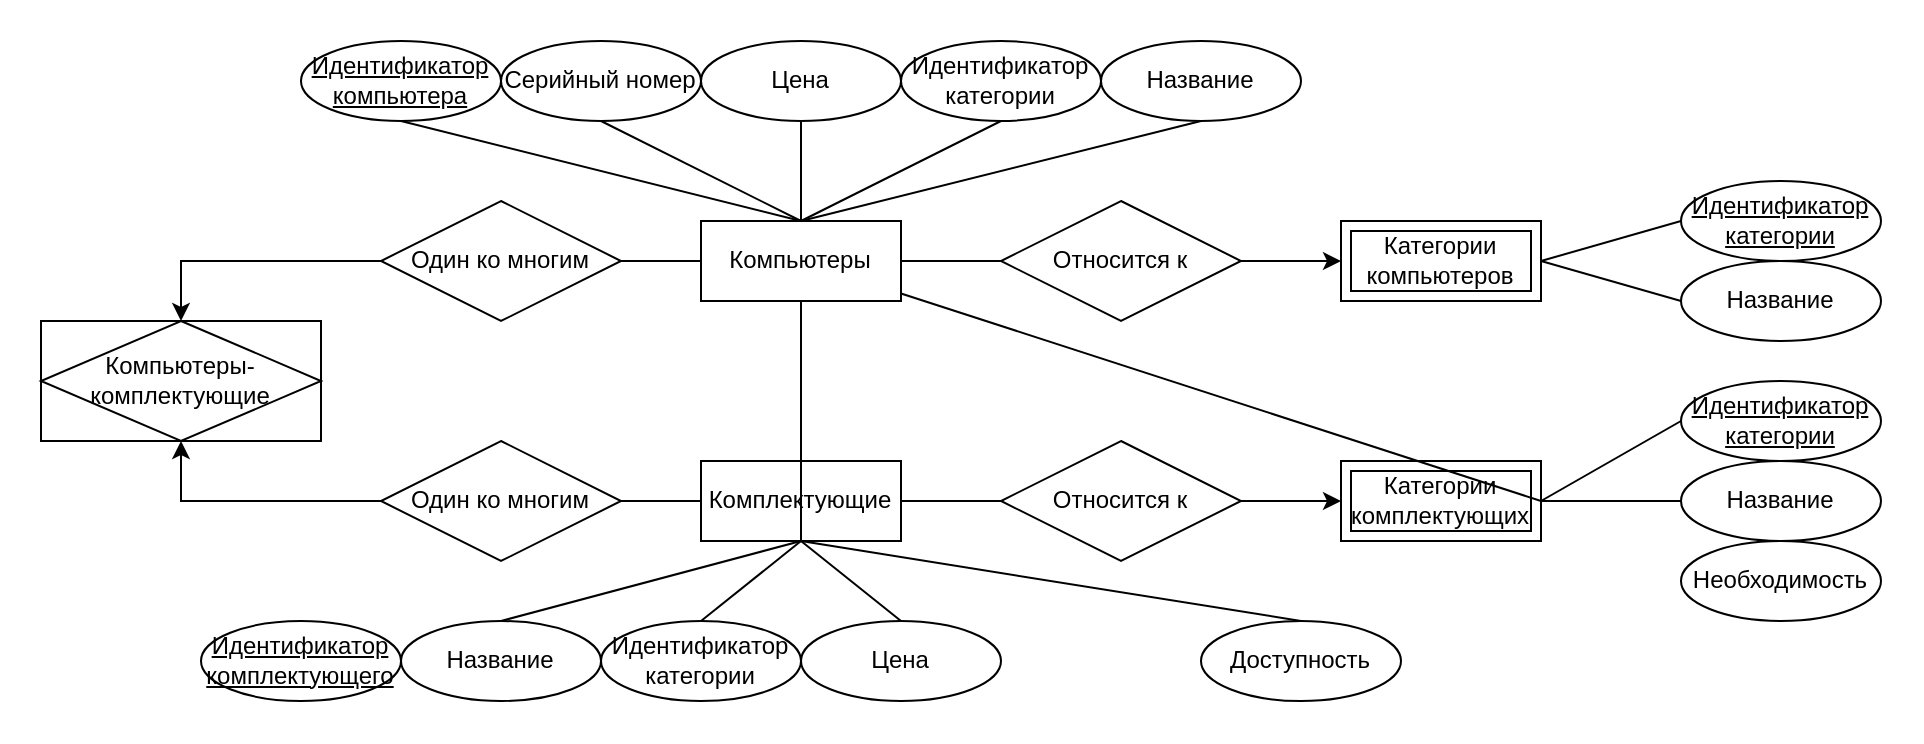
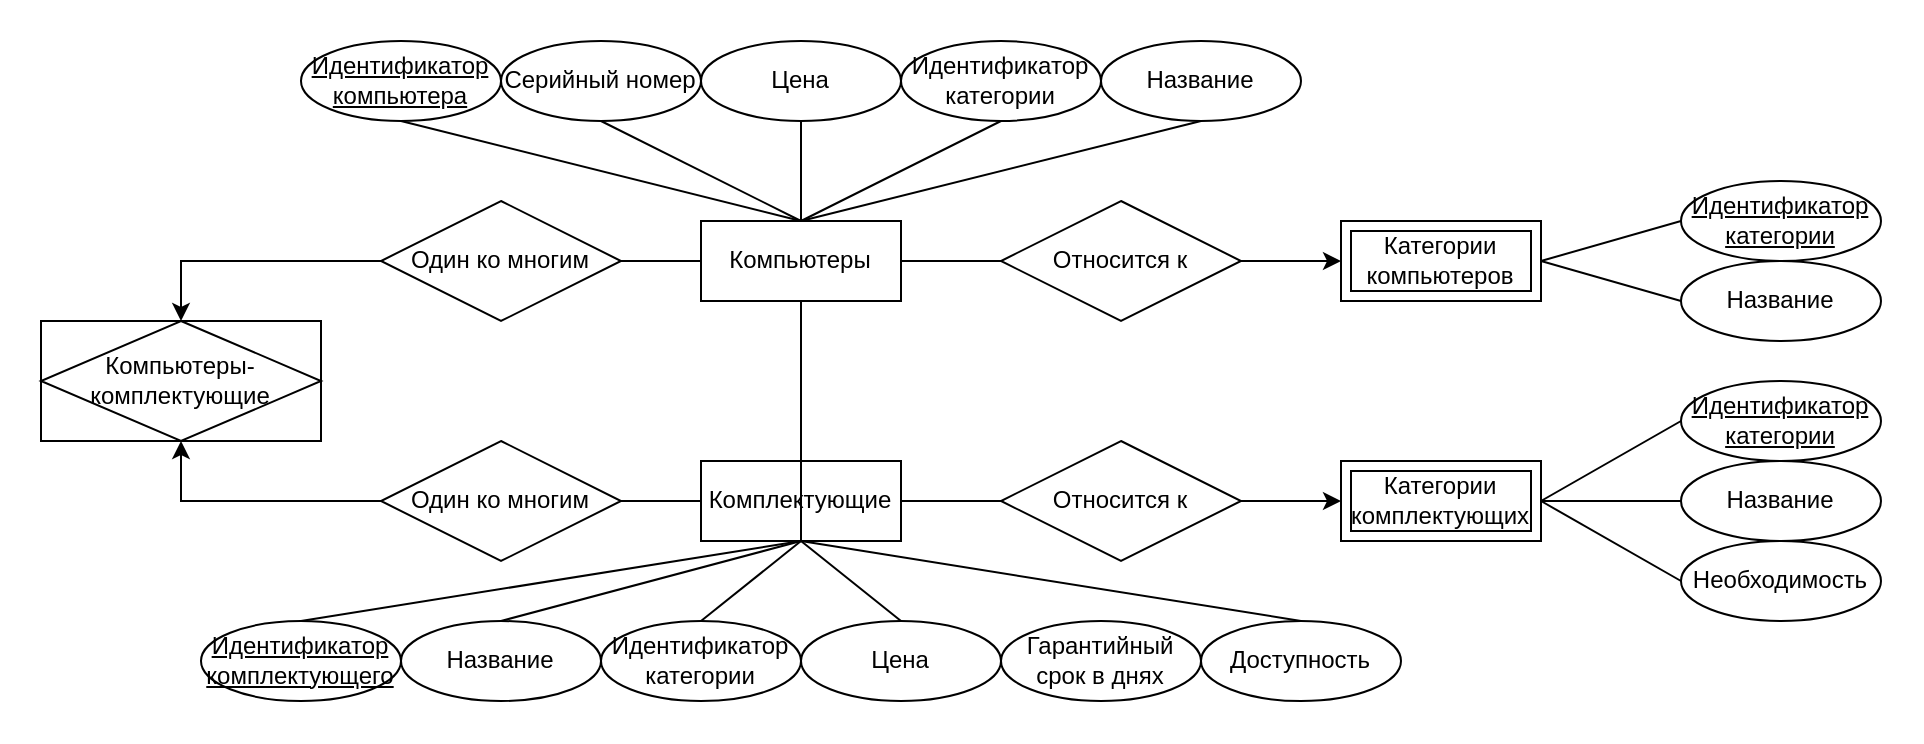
  <mxCell id="0" />
  <mxCell id="1" parent="0" />
  <mxCell id="2" value="&lt;div&gt;Компьютеры&lt;/div&gt;" style="whiteSpace=wrap;html=1;align=center;" vertex="1" parent="1"><mxGeometry x="350" y="110" width="100" height="40" as="geometry" /></mxCell>
  <mxCell id="3" value="Категории компьютеров" style="shape=ext;margin=3;double=1;whiteSpace=wrap;html=1;align=center;" vertex="1" parent="1"><mxGeometry x="670" y="110" width="100" height="40" as="geometry" /></mxCell>
  <mxCell id="4" value="Категории комплектующих" style="shape=ext;margin=3;double=1;whiteSpace=wrap;html=1;align=center;" vertex="1" parent="1"><mxGeometry x="670" y="230" width="100" height="40" as="geometry" /></mxCell>
  <mxCell id="5" value="Комплектующие" style="whiteSpace=wrap;html=1;align=center;" vertex="1" parent="1"><mxGeometry x="350" y="230" width="100" height="40" as="geometry" /></mxCell>
  <mxCell id="6" value="Компьютеры-комплектующие" style="shape=associativeEntity;whiteSpace=wrap;html=1;align=center;" vertex="1" parent="1"><mxGeometry x="20" y="160" width="140" height="60" as="geometry" /></mxCell>
  <mxCell id="7" style="edgeStyle=orthogonalEdgeStyle;rounded=0;orthogonalLoop=1;jettySize=auto;html=1;exitX=1;exitY=0.5;exitDx=0;exitDy=0;entryX=0;entryY=0.5;entryDx=0;entryDy=0;" edge="1" parent="1" source="8" target="3"><mxGeometry relative="1" as="geometry" /></mxCell>
  <mxCell id="8" value="Относится к" style="shape=rhombus;perimeter=rhombusPerimeter;whiteSpace=wrap;html=1;align=center;" vertex="1" parent="1"><mxGeometry x="500" y="100" width="120" height="60" as="geometry" /></mxCell>
  <mxCell id="9" style="edgeStyle=orthogonalEdgeStyle;rounded=0;orthogonalLoop=1;jettySize=auto;html=1;exitX=1;exitY=0.5;exitDx=0;exitDy=0;entryX=0;entryY=0.5;entryDx=0;entryDy=0;" edge="1" parent="1" source="10" target="4"><mxGeometry relative="1" as="geometry" /></mxCell>
  <mxCell id="10" value="Относится к" style="shape=rhombus;perimeter=rhombusPerimeter;whiteSpace=wrap;html=1;align=center;" vertex="1" parent="1"><mxGeometry x="500" y="220" width="120" height="60" as="geometry" /></mxCell>
  <mxCell id="11" style="edgeStyle=orthogonalEdgeStyle;rounded=0;orthogonalLoop=1;jettySize=auto;html=1;exitX=0;exitY=0.5;exitDx=0;exitDy=0;entryX=0.5;entryY=0;entryDx=0;entryDy=0;" edge="1" parent="1" source="12" target="6"><mxGeometry relative="1" as="geometry" /></mxCell>
  <mxCell id="12" value="&lt;div&gt;Один ко многим&lt;/div&gt;" style="shape=rhombus;perimeter=rhombusPerimeter;whiteSpace=wrap;html=1;align=center;" vertex="1" parent="1"><mxGeometry x="190" y="100" width="120" height="60" as="geometry" /></mxCell>
  <mxCell id="13" style="edgeStyle=orthogonalEdgeStyle;rounded=0;orthogonalLoop=1;jettySize=auto;html=1;exitX=0;exitY=0.5;exitDx=0;exitDy=0;entryX=0.5;entryY=1;entryDx=0;entryDy=0;" edge="1" parent="1" source="14" target="6"><mxGeometry relative="1" as="geometry" /></mxCell>
  <mxCell id="14" value="&lt;div&gt;Один ко многим&lt;/div&gt;" style="shape=rhombus;perimeter=rhombusPerimeter;whiteSpace=wrap;html=1;align=center;" vertex="1" parent="1"><mxGeometry x="190" y="220" width="120" height="60" as="geometry" /></mxCell>
  <mxCell id="15" value="" style="endArrow=none;html=1;rounded=0;entryX=0;entryY=0.5;entryDx=0;entryDy=0;exitX=1;exitY=0.5;exitDx=0;exitDy=0;" edge="1" parent="1" source="12" target="2"><mxGeometry width="50" height="50" relative="1" as="geometry"><mxPoint x="410" y="280" as="sourcePoint" /><mxPoint x="460" y="230" as="targetPoint" /></mxGeometry></mxCell>
  <mxCell id="16" value="" style="endArrow=none;html=1;rounded=0;entryX=1;entryY=0.5;entryDx=0;entryDy=0;exitX=0;exitY=0.5;exitDx=0;exitDy=0;" edge="1" parent="1" source="5" target="14"><mxGeometry width="50" height="50" relative="1" as="geometry"><mxPoint x="410" y="280" as="sourcePoint" /><mxPoint x="460" y="230" as="targetPoint" /></mxGeometry></mxCell>
  <mxCell id="17" value="" style="endArrow=none;html=1;rounded=0;entryX=0;entryY=0.5;entryDx=0;entryDy=0;exitX=1;exitY=0.5;exitDx=0;exitDy=0;" edge="1" parent="1" source="2" target="8"><mxGeometry width="50" height="50" relative="1" as="geometry"><mxPoint x="410" y="280" as="sourcePoint" /><mxPoint x="460" y="230" as="targetPoint" /></mxGeometry></mxCell>
  <mxCell id="18" value="" style="endArrow=none;html=1;rounded=0;entryX=0;entryY=0.5;entryDx=0;entryDy=0;exitX=1;exitY=0.5;exitDx=0;exitDy=0;" edge="1" parent="1" source="5" target="10"><mxGeometry width="50" height="50" relative="1" as="geometry"><mxPoint x="410" y="280" as="sourcePoint" /><mxPoint x="460" y="230" as="targetPoint" /></mxGeometry></mxCell>
  <mxCell id="19" value="Серийный номер" style="ellipse;whiteSpace=wrap;html=1;align=center;" vertex="1" parent="1"><mxGeometry x="250" y="20" width="100" height="40" as="geometry" /></mxCell>
  <mxCell id="20" value="Цена" style="ellipse;whiteSpace=wrap;html=1;align=center;" vertex="1" parent="1"><mxGeometry x="350" y="20" width="100" height="40" as="geometry" /></mxCell>
  <mxCell id="21" value="Идентификатор категории" style="ellipse;whiteSpace=wrap;html=1;align=center;" vertex="1" parent="1"><mxGeometry x="450" y="20" width="100" height="40" as="geometry" /></mxCell>
  <mxCell id="22" value="Название" style="ellipse;whiteSpace=wrap;html=1;align=center;" vertex="1" parent="1"><mxGeometry x="550" y="20" width="100" height="40" as="geometry" /></mxCell>
  <mxCell id="23" value="Название" style="ellipse;whiteSpace=wrap;html=1;align=center;" vertex="1" parent="1"><mxGeometry x="200" y="310" width="100" height="40" as="geometry" /></mxCell>
  <mxCell id="24" value="Идентификатор категории" style="ellipse;whiteSpace=wrap;html=1;align=center;" vertex="1" parent="1"><mxGeometry x="300" y="310" width="100" height="40" as="geometry" /></mxCell>
  <mxCell id="25" value="Цена" style="ellipse;whiteSpace=wrap;html=1;align=center;" vertex="1" parent="1"><mxGeometry x="400" y="310" width="100" height="40" as="geometry" /></mxCell>
+ <mxCell id="26" value="Гарантийный срок в днях" style="ellipse;whiteSpace=wrap;html=1;align=center;" vertex="1" parent="1"><mxGeometry x="500" y="310" width="100" height="40" as="geometry" /></mxCell>
  <mxCell id="27" value="Доступность" style="ellipse;whiteSpace=wrap;html=1;align=center;" vertex="1" parent="1"><mxGeometry x="600" y="310" width="100" height="40" as="geometry" /></mxCell>
  <mxCell id="28" value="Название" style="ellipse;whiteSpace=wrap;html=1;align=center;" vertex="1" parent="1"><mxGeometry x="840" y="130" width="100" height="40" as="geometry" /></mxCell>
  <mxCell id="29" value="Название" style="ellipse;whiteSpace=wrap;html=1;align=center;" vertex="1" parent="1"><mxGeometry x="840" y="230" width="100" height="40" as="geometry" /></mxCell>
  <mxCell id="30" value="Необходимость" style="ellipse;whiteSpace=wrap;html=1;align=center;" vertex="1" parent="1"><mxGeometry x="840" y="270" width="100" height="40" as="geometry" /></mxCell>
  <mxCell id="31" value="Идентификатор комплектующего" style="ellipse;whiteSpace=wrap;html=1;align=center;fontStyle=4;" vertex="1" parent="1"><mxGeometry x="100" y="310" width="100" height="40" as="geometry" /></mxCell>
  <mxCell id="32" value="Идентификатор категории" style="ellipse;whiteSpace=wrap;html=1;align=center;fontStyle=4;" vertex="1" parent="1"><mxGeometry x="840" y="190" width="100" height="40" as="geometry" /></mxCell>
  <mxCell id="33" value="Идентификатор компьютера" style="ellipse;whiteSpace=wrap;html=1;align=center;fontStyle=4;" vertex="1" parent="1"><mxGeometry x="150" y="20" width="100" height="40" as="geometry" /></mxCell>
  <mxCell id="34" value="Идентификатор категории" style="ellipse;whiteSpace=wrap;html=1;align=center;fontStyle=4;" vertex="1" parent="1"><mxGeometry x="840" y="90" width="100" height="40" as="geometry" /></mxCell>
  <mxCell id="35" value="" style="endArrow=none;html=1;rounded=0;entryX=0.5;entryY=1;entryDx=0;entryDy=0;exitX=0.5;exitY=0;exitDx=0;exitDy=0;" edge="1" parent="1" source="2" target="33"><mxGeometry width="50" height="50" relative="1" as="geometry"><mxPoint x="410" y="220" as="sourcePoint" /><mxPoint x="460" y="170" as="targetPoint" /></mxGeometry></mxCell>
  <mxCell id="36" value="" style="endArrow=none;html=1;rounded=0;entryX=0.5;entryY=1;entryDx=0;entryDy=0;exitX=0.5;exitY=0;exitDx=0;exitDy=0;" edge="1" parent="1" source="2" target="19"><mxGeometry width="50" height="50" relative="1" as="geometry"><mxPoint x="410" y="220" as="sourcePoint" /><mxPoint x="460" y="170" as="targetPoint" /></mxGeometry></mxCell>
  <mxCell id="37" value="" style="endArrow=none;html=1;rounded=0;entryX=0.5;entryY=1;entryDx=0;entryDy=0;" edge="1" parent="1" source="2" target="20"><mxGeometry width="50" height="50" relative="1" as="geometry"><mxPoint x="410" y="220" as="sourcePoint" /><mxPoint x="460" y="170" as="targetPoint" /></mxGeometry></mxCell>
  <mxCell id="38" value="" style="endArrow=none;html=1;rounded=0;entryX=0.5;entryY=1;entryDx=0;entryDy=0;exitX=0.5;exitY=0;exitDx=0;exitDy=0;" edge="1" parent="1" source="2" target="21"><mxGeometry width="50" height="50" relative="1" as="geometry"><mxPoint x="410" y="220" as="sourcePoint" /><mxPoint x="460" y="170" as="targetPoint" /></mxGeometry></mxCell>
  <mxCell id="39" value="" style="endArrow=none;html=1;rounded=0;entryX=0.5;entryY=1;entryDx=0;entryDy=0;exitX=0.5;exitY=0;exitDx=0;exitDy=0;" edge="1" parent="1" source="2" target="22"><mxGeometry width="50" height="50" relative="1" as="geometry"><mxPoint x="410" y="220" as="sourcePoint" /><mxPoint x="460" y="170" as="targetPoint" /></mxGeometry></mxCell>
  <mxCell id="40" value="" style="endArrow=none;html=1;rounded=0;entryX=0;entryY=0.5;entryDx=0;entryDy=0;" edge="1" parent="1" target="34"><mxGeometry width="50" height="50" relative="1" as="geometry"><mxPoint x="770" y="130" as="sourcePoint" /><mxPoint x="460" y="170" as="targetPoint" /></mxGeometry></mxCell>
  <mxCell id="41" value="" style="endArrow=none;html=1;rounded=0;entryX=0;entryY=0.5;entryDx=0;entryDy=0;exitX=1;exitY=0.5;exitDx=0;exitDy=0;" edge="1" parent="1" source="3" target="28"><mxGeometry width="50" height="50" relative="1" as="geometry"><mxPoint x="410" y="220" as="sourcePoint" /><mxPoint x="460" y="170" as="targetPoint" /></mxGeometry></mxCell>
  <mxCell id="42" value="" style="endArrow=none;html=1;rounded=0;entryX=0;entryY=0.5;entryDx=0;entryDy=0;exitX=1;exitY=0.5;exitDx=0;exitDy=0;" edge="1" parent="1" source="4" target="32"><mxGeometry width="50" height="50" relative="1" as="geometry"><mxPoint x="410" y="220" as="sourcePoint" /><mxPoint x="460" y="170" as="targetPoint" /></mxGeometry></mxCell>
  <mxCell id="43" value="" style="endArrow=none;html=1;rounded=0;exitX=1;exitY=0.5;exitDx=0;exitDy=0;entryX=0;entryY=0.5;entryDx=0;entryDy=0;" edge="1" parent="1" source="4" target="29"><mxGeometry width="50" height="50" relative="1" as="geometry"><mxPoint x="410" y="220" as="sourcePoint" /><mxPoint x="460" y="170" as="targetPoint" /></mxGeometry></mxCell>
- <mxCell id="44" value="" style="endArrow=none;html=1;rounded=0;exitX=1;exitY=0.5;exitDx=0;exitDy=0;" edge="1" parent="1" source="4" target="2"><mxGeometry width="50" height="50" relative="1" as="geometry"><mxPoint x="410" y="220" as="sourcePoint" /><mxPoint x="460" y="170" as="targetPoint" /></mxGeometry></mxCell>
+ <mxCell id="44" value="" style="endArrow=none;html=1;rounded=0;entryX=0;entryY=0.5;entryDx=0;entryDy=0;exitX=1;exitY=0.5;exitDx=0;exitDy=0;" edge="1" parent="1" source="4" target="30"><mxGeometry width="50" height="50" relative="1" as="geometry"><mxPoint x="410" y="220" as="sourcePoint" /><mxPoint x="460" y="170" as="targetPoint" /></mxGeometry></mxCell>
  <mxCell id="45" value="" style="endArrow=none;html=1;rounded=0;entryX=0.5;entryY=1;entryDx=0;entryDy=0;exitX=0.5;exitY=0;exitDx=0;exitDy=0;" edge="1" parent="1" source="24" target="5"><mxGeometry width="50" height="50" relative="1" as="geometry"><mxPoint x="410" y="220" as="sourcePoint" /><mxPoint x="460" y="170" as="targetPoint" /></mxGeometry></mxCell>
  <mxCell id="46" value="" style="endArrow=none;html=1;rounded=0;entryX=0.5;entryY=0;entryDx=0;entryDy=0;exitX=0.5;exitY=1;exitDx=0;exitDy=0;" edge="1" parent="1" source="5" target="25"><mxGeometry width="50" height="50" relative="1" as="geometry"><mxPoint x="410" y="220" as="sourcePoint" /><mxPoint x="460" y="170" as="targetPoint" /></mxGeometry></mxCell>
  <mxCell id="47" value="" style="endArrow=none;html=1;rounded=0;exitX=0.5;exitY=1;exitDx=0;exitDy=0;" edge="1" parent="1" source="5" target="2"><mxGeometry width="50" height="50" relative="1" as="geometry"><mxPoint x="410" y="220" as="sourcePoint" /><mxPoint x="460" y="170" as="targetPoint" /></mxGeometry></mxCell>
  <mxCell id="48" value="" style="endArrow=none;html=1;rounded=0;entryX=0.5;entryY=0;entryDx=0;entryDy=0;exitX=0.5;exitY=1;exitDx=0;exitDy=0;" edge="1" parent="1" source="5" target="27"><mxGeometry width="50" height="50" relative="1" as="geometry"><mxPoint x="410" y="220" as="sourcePoint" /><mxPoint x="460" y="170" as="targetPoint" /></mxGeometry></mxCell>
  <mxCell id="49" value="" style="endArrow=none;html=1;rounded=0;exitX=0.5;exitY=1;exitDx=0;exitDy=0;entryX=0.5;entryY=0;entryDx=0;entryDy=0;" edge="1" parent="1" source="5" target="23"><mxGeometry width="50" height="50" relative="1" as="geometry"><mxPoint x="410" y="220" as="sourcePoint" /><mxPoint x="460" y="170" as="targetPoint" /></mxGeometry></mxCell>
+ <mxCell id="50" value="" style="endArrow=none;html=1;rounded=0;entryX=0.5;entryY=0;entryDx=0;entryDy=0;exitX=0.5;exitY=1;exitDx=0;exitDy=0;" edge="1" parent="1" source="5" target="31"><mxGeometry width="50" height="50" relative="1" as="geometry"><mxPoint x="410" y="220" as="sourcePoint" /><mxPoint x="460" y="170" as="targetPoint" /></mxGeometry></mxCell>
